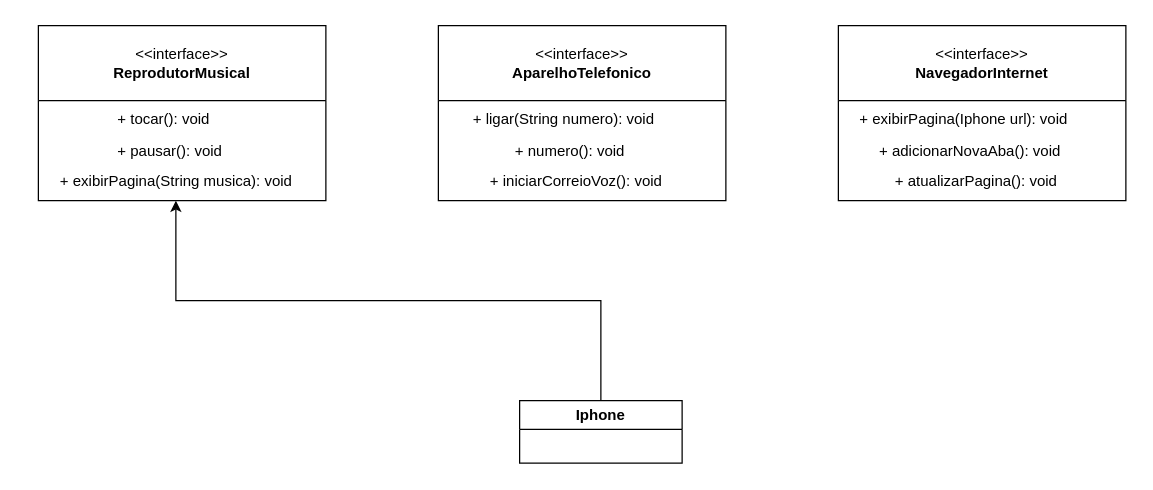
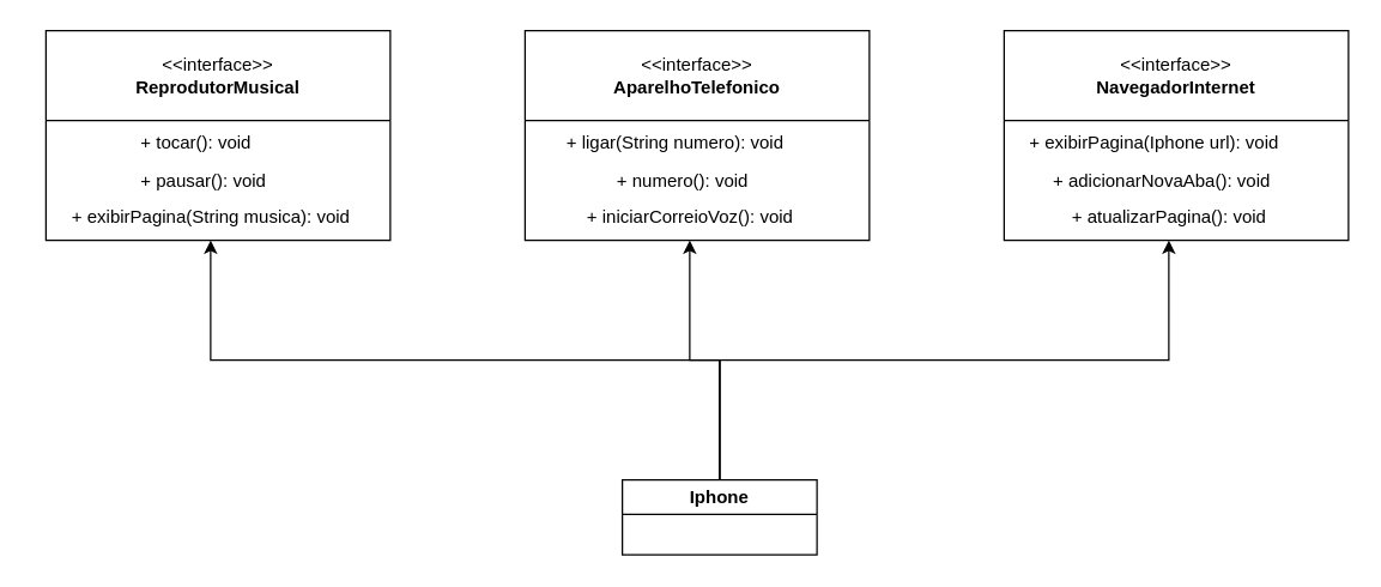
  <mxCell id="0" />
  <mxCell id="1" parent="0" />
  <mxCell id="2" value="&lt;span style=&quot;font-weight: normal;&quot;&gt;&amp;lt;&amp;lt;interface&amp;gt;&amp;gt;&lt;/span&gt;&lt;div&gt;ReprodutorMusical&lt;/div&gt;" style="swimlane;whiteSpace=wrap;html=1;startSize=60;" vertex="1" parent="1"><mxGeometry x="30" y="20" width="230" height="140" as="geometry" /></mxCell>
  <mxCell id="3" value="+ tocar(): void" style="text;html=1;align=center;verticalAlign=middle;resizable=0;points=[];autosize=1;strokeColor=none;fillColor=none;" vertex="1" parent="2"><mxGeometry x="50" y="60" width="100" height="30" as="geometry" /></mxCell>
  <mxCell id="4" value="+ pausar(): void" style="text;html=1;align=center;verticalAlign=middle;resizable=0;points=[];autosize=1;strokeColor=none;fillColor=none;" vertex="1" parent="2"><mxGeometry x="50" y="86" width="110" height="30" as="geometry" /></mxCell>
  <mxCell id="5" value="+ exibirPagina(String musica): void" style="text;html=1;align=center;verticalAlign=middle;resizable=0;points=[];autosize=1;strokeColor=none;fillColor=none;" vertex="1" parent="2"><mxGeometry x="-10" y="110" width="240" height="30" as="geometry" /></mxCell>
  <mxCell id="6" value="&lt;span style=&quot;font-weight: normal;&quot;&gt;&amp;lt;&amp;lt;interface&amp;gt;&amp;gt;&lt;/span&gt;&lt;div&gt;AparelhoTelefonico&lt;/div&gt;" style="swimlane;whiteSpace=wrap;html=1;startSize=60;" vertex="1" parent="1"><mxGeometry x="350" y="20" width="230" height="140" as="geometry" /></mxCell>
  <mxCell id="7" value="+ ligar(String numero): void" style="text;html=1;align=center;verticalAlign=middle;resizable=0;points=[];autosize=1;strokeColor=none;fillColor=none;" vertex="1" parent="6"><mxGeometry x="15" y="60" width="170" height="30" as="geometry" /></mxCell>
  <mxCell id="8" value="+ numero(): void" style="text;html=1;align=center;verticalAlign=middle;resizable=0;points=[];autosize=1;strokeColor=none;fillColor=none;" vertex="1" parent="6"><mxGeometry x="50" y="86" width="110" height="30" as="geometry" /></mxCell>
  <mxCell id="9" value="+ iniciarCorreioVoz(): void" style="text;html=1;align=center;verticalAlign=middle;resizable=0;points=[];autosize=1;strokeColor=none;fillColor=none;" vertex="1" parent="6"><mxGeometry x="30" y="110" width="160" height="30" as="geometry" /></mxCell>
  <mxCell id="10" value="&lt;span style=&quot;font-weight: normal;&quot;&gt;&amp;lt;&amp;lt;interface&amp;gt;&amp;gt;&lt;/span&gt;&lt;div&gt;NavegadorInternet&lt;/div&gt;" style="swimlane;whiteSpace=wrap;html=1;startSize=60;" vertex="1" parent="1"><mxGeometry x="670" y="20" width="230" height="140" as="geometry" /></mxCell>
  <mxCell id="11" value="+ exibirPagina(Iphone url): void" style="text;html=1;align=center;verticalAlign=middle;resizable=0;points=[];autosize=1;strokeColor=none;fillColor=none;" vertex="1" parent="10"><mxGeometry x="10" y="60" width="180" height="30" as="geometry" /></mxCell>
  <mxCell id="12" value="+ adicionarNovaAba(): void" style="text;html=1;align=center;verticalAlign=middle;resizable=0;points=[];autosize=1;strokeColor=none;fillColor=none;" vertex="1" parent="10"><mxGeometry x="20" y="86" width="170" height="30" as="geometry" /></mxCell>
  <mxCell id="13" value="+ atualizarPagina(): void" style="text;html=1;align=center;verticalAlign=middle;resizable=0;points=[];autosize=1;strokeColor=none;fillColor=none;" vertex="1" parent="10"><mxGeometry x="35" y="110" width="150" height="30" as="geometry" /></mxCell>
  <mxCell id="14" style="edgeStyle=orthogonalEdgeStyle;rounded=0;orthogonalLoop=1;jettySize=auto;html=1;exitX=0.5;exitY=0;exitDx=0;exitDy=0;" edge="1" parent="1" source="17" target="5"><mxGeometry relative="1" as="geometry" /></mxCell>
+ <mxCell id="15" style="edgeStyle=orthogonalEdgeStyle;rounded=0;orthogonalLoop=1;jettySize=auto;html=1;exitX=0.5;exitY=0;exitDx=0;exitDy=0;" edge="1" parent="1" source="17" target="9"><mxGeometry relative="1" as="geometry" /></mxCell>
+ <mxCell id="16" style="edgeStyle=orthogonalEdgeStyle;rounded=0;orthogonalLoop=1;jettySize=auto;html=1;exitX=0.5;exitY=0;exitDx=0;exitDy=0;" edge="1" parent="1" source="17" target="13"><mxGeometry relative="1" as="geometry" /></mxCell>
  <mxCell id="17" value="Iphone" style="swimlane;whiteSpace=wrap;html=1;" vertex="1" parent="1"><mxGeometry x="415" y="320" width="130" height="50" as="geometry" /></mxCell>
